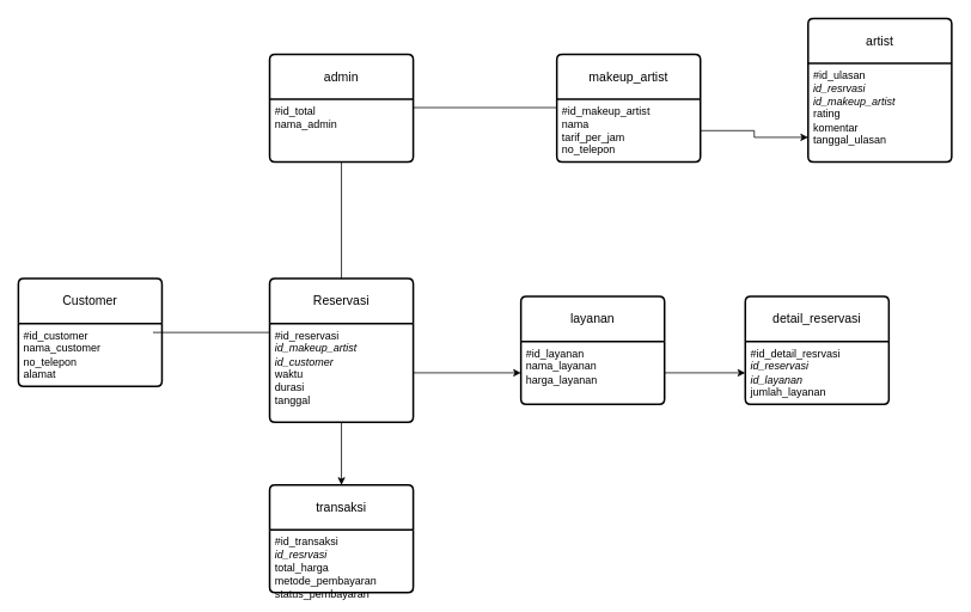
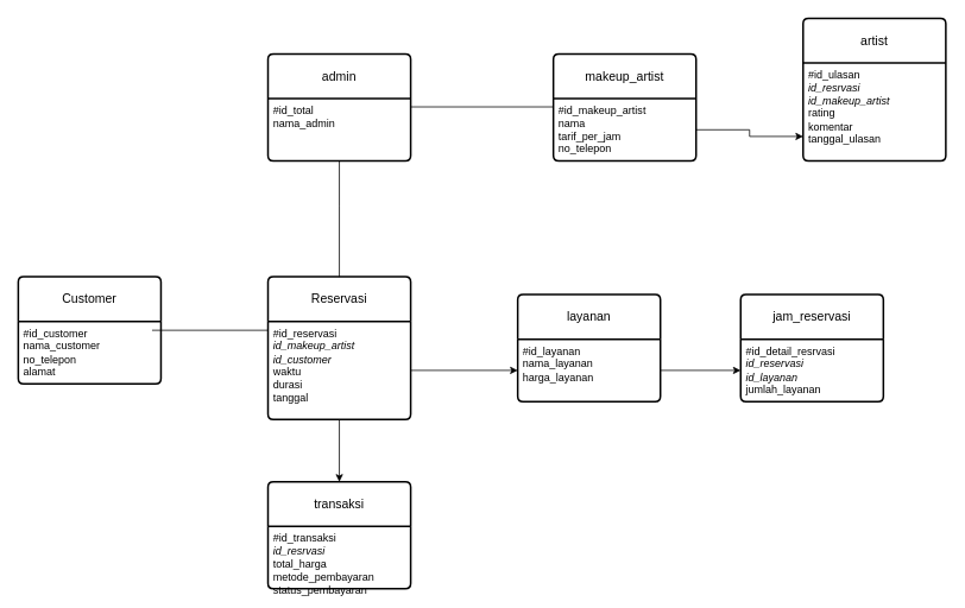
  <mxCell id="0" />
  <mxCell id="1" parent="0" />
  <mxCell id="2" value="Customer" style="swimlane;childLayout=stackLayout;horizontal=1;startSize=50;horizontalStack=0;rounded=1;fontSize=14;fontStyle=0;strokeWidth=2;resizeParent=0;resizeLast=1;shadow=0;dashed=0;align=center;arcSize=4;whiteSpace=wrap;html=1;" vertex="1" parent="1"><mxGeometry x="20" y="310" width="160" height="120" as="geometry" /></mxCell>
  <mxCell id="3" value="#id_customer&lt;div&gt;nama_customer&lt;/div&gt;&lt;div&gt;no_telepon&lt;/div&gt;&lt;div&gt;alamat&lt;/div&gt;" style="align=left;strokeColor=none;fillColor=none;spacingLeft=4;spacingRight=4;fontSize=12;verticalAlign=top;resizable=0;rotatable=0;part=1;html=1;whiteSpace=wrap;" vertex="1" parent="2"><mxGeometry y="50" width="160" height="70" as="geometry" /></mxCell>
  <mxCell id="4" value="Reservasi" style="swimlane;childLayout=stackLayout;horizontal=1;startSize=50;horizontalStack=0;rounded=1;fontSize=14;fontStyle=0;strokeWidth=2;resizeParent=0;resizeLast=1;shadow=0;dashed=0;align=center;arcSize=4;whiteSpace=wrap;html=1;" vertex="1" parent="1"><mxGeometry y="310" width="160" height="160" as="geometry" x="300" /></mxCell>
  <mxCell id="5" value="#id_reservasi&lt;div&gt;&lt;i&gt;id_makeup_artist&lt;/i&gt;&lt;/div&gt;&lt;div&gt;&lt;i&gt;id_customer&lt;/i&gt;&lt;/div&gt;&lt;div&gt;waktu&lt;/div&gt;&lt;div&gt;durasi&amp;nbsp;&lt;/div&gt;&lt;div&gt;tanggal&lt;/div&gt;" style="align=left;strokeColor=none;fillColor=none;spacingLeft=4;spacingRight=4;fontSize=12;verticalAlign=top;resizable=0;rotatable=0;part=1;html=1;whiteSpace=wrap;" vertex="1" parent="4"><mxGeometry y="50" width="160" height="110" as="geometry" /></mxCell>
  <mxCell id="6" value="makeup_artist" style="swimlane;childLayout=stackLayout;horizontal=1;startSize=50;horizontalStack=0;rounded=1;fontSize=14;fontStyle=0;strokeWidth=2;resizeParent=0;resizeLast=1;shadow=0;dashed=0;align=center;arcSize=4;whiteSpace=wrap;html=1;" vertex="1" parent="1"><mxGeometry x="620" y="60" width="160" height="120" as="geometry" /></mxCell>
  <mxCell id="7" value="#id_makeup_artist&lt;div&gt;nama&lt;/div&gt;&lt;div&gt;tarif_per_jam&lt;/div&gt;&lt;div&gt;no_telepon&lt;/div&gt;&lt;div&gt;&lt;br&gt;&lt;/div&gt;" style="align=left;strokeColor=none;fillColor=none;spacingLeft=4;spacingRight=4;fontSize=12;verticalAlign=top;resizable=0;rotatable=0;part=1;html=1;whiteSpace=wrap;" vertex="1" parent="6"><mxGeometry y="50" width="160" height="70" as="geometry" /></mxCell>
  <mxCell id="8" value="artist" style="swimlane;childLayout=stackLayout;horizontal=1;startSize=50;horizontalStack=0;rounded=1;fontSize=14;fontStyle=0;strokeWidth=2;resizeParent=0;resizeLast=1;shadow=0;dashed=0;align=center;arcSize=4;whiteSpace=wrap;html=1;" vertex="1" parent="1"><mxGeometry x="900" y="20" width="160" height="160" as="geometry" /></mxCell>
  <mxCell id="9" value="#id_ulasan&lt;div&gt;&lt;i&gt;id_resrvasi&lt;/i&gt;&lt;/div&gt;&lt;div&gt;&lt;i&gt;id_makeup_artist&lt;/i&gt;&lt;/div&gt;&lt;div&gt;rating&lt;/div&gt;&lt;div&gt;komentar&lt;/div&gt;&lt;div&gt;tanggal_ulasan&lt;/div&gt;" style="align=left;strokeColor=none;fillColor=none;spacingLeft=4;spacingRight=4;fontSize=12;verticalAlign=top;resizable=0;rotatable=0;part=1;html=1;whiteSpace=wrap;" vertex="1" parent="8"><mxGeometry y="50" width="160" height="110" as="geometry" /></mxCell>
  <mxCell id="10" value="transaksi" style="swimlane;childLayout=stackLayout;horizontal=1;startSize=50;horizontalStack=0;rounded=1;fontSize=14;fontStyle=0;strokeWidth=2;resizeParent=0;resizeLast=1;shadow=0;dashed=0;align=center;arcSize=4;whiteSpace=wrap;html=1;" vertex="1" parent="1"><mxGeometry y="540" width="160" height="120" as="geometry" x="300" /></mxCell>
  <mxCell id="11" value="#id_transaksi&lt;div&gt;&lt;i&gt;id_resrvasi&lt;/i&gt;&lt;/div&gt;&lt;div&gt;total_harga&lt;/div&gt;&lt;div&gt;metode_pembayaran&lt;/div&gt;&lt;div&gt;status_pembayaran&lt;/div&gt;" style="align=left;strokeColor=none;fillColor=none;spacingLeft=4;spacingRight=4;fontSize=12;verticalAlign=top;resizable=0;rotatable=0;part=1;html=1;whiteSpace=wrap;" vertex="1" parent="10"><mxGeometry y="50" width="160" height="70" as="geometry" /></mxCell>
- <mxCell id="12" value="detail_reservasi" style="swimlane;childLayout=stackLayout;horizontal=1;startSize=50;horizontalStack=0;rounded=1;fontSize=14;fontStyle=0;strokeWidth=2;resizeParent=0;resizeLast=1;shadow=0;dashed=0;align=center;arcSize=4;whiteSpace=wrap;html=1;" vertex="1" parent="1"><mxGeometry x="830" y="330" width="160" height="120" as="geometry" /></mxCell>
+ <mxCell id="12" value="jam_reservasi" style="swimlane;childLayout=stackLayout;horizontal=1;startSize=50;horizontalStack=0;rounded=1;fontSize=14;fontStyle=0;strokeWidth=2;resizeParent=0;resizeLast=1;shadow=0;dashed=0;align=center;arcSize=4;whiteSpace=wrap;html=1;" vertex="1" parent="1"><mxGeometry x="830" y="330" width="160" height="120" as="geometry" /></mxCell>
  <mxCell id="13" value="#id_detail_resrvasi&lt;div&gt;&lt;i&gt;id_reservasi&lt;/i&gt;&lt;/div&gt;&lt;div&gt;&lt;i&gt;id_layanan&lt;/i&gt;&lt;/div&gt;&lt;div&gt;jumlah_layanan&lt;/div&gt;" style="align=left;strokeColor=none;fillColor=none;spacingLeft=4;spacingRight=4;fontSize=12;verticalAlign=top;resizable=0;rotatable=0;part=1;html=1;whiteSpace=wrap;" vertex="1" parent="12"><mxGeometry y="50" width="160" height="70" as="geometry" /></mxCell>
  <mxCell id="14" value="layanan" style="swimlane;childLayout=stackLayout;horizontal=1;startSize=50;horizontalStack=0;rounded=1;fontSize=14;fontStyle=0;strokeWidth=2;resizeParent=0;resizeLast=1;shadow=0;dashed=0;align=center;arcSize=4;whiteSpace=wrap;html=1;" vertex="1" parent="1"><mxGeometry x="580" y="330" width="160" height="120" as="geometry" /></mxCell>
  <mxCell id="15" value="#id_layanan&lt;div&gt;nama_layanan&lt;/div&gt;&lt;div&gt;harga_layanan&lt;/div&gt;" style="align=left;strokeColor=none;fillColor=none;spacingLeft=4;spacingRight=4;fontSize=12;verticalAlign=top;resizable=0;rotatable=0;part=1;html=1;whiteSpace=wrap;" vertex="1" parent="14"><mxGeometry y="50" width="160" height="70" as="geometry" /></mxCell>
  <mxCell id="16" value="admin" style="swimlane;childLayout=stackLayout;horizontal=1;startSize=50;horizontalStack=0;rounded=1;fontSize=14;fontStyle=0;strokeWidth=2;resizeParent=0;resizeLast=1;shadow=0;dashed=0;align=center;arcSize=4;whiteSpace=wrap;html=1;" vertex="1" parent="1"><mxGeometry y="60" width="160" height="120" as="geometry" x="300" /></mxCell>
  <mxCell id="17" value="#id_total&lt;div&gt;nama_admin&lt;/div&gt;&lt;div&gt;&lt;br&gt;&lt;/div&gt;" style="align=left;strokeColor=none;fillColor=none;spacingLeft=4;spacingRight=4;fontSize=12;verticalAlign=top;resizable=0;rotatable=0;part=1;html=1;whiteSpace=wrap;" vertex="1" parent="16"><mxGeometry y="50" width="160" height="70" as="geometry" /></mxCell>
  <mxCell id="18" value="" style="line;strokeWidth=1;rotatable=0;dashed=0;labelPosition=right;align=left;verticalAlign=middle;spacingTop=0;spacingLeft=6;points=[];portConstraint=eastwest;" vertex="1" parent="1"><mxGeometry x="170" y="365" width="130" height="10" as="geometry" /></mxCell>
  <mxCell id="19" value="" style="endArrow=none;html=1;rounded=0;exitX=0.5;exitY=0;exitDx=0;exitDy=0;" edge="1" parent="1" source="4"><mxGeometry relative="1" as="geometry"><mxPoint x="890" y="380" as="sourcePoint" /><mxPoint x="380" y="180" as="targetPoint" /><Array as="points"><mxPoint x="380" y="230" /></Array></mxGeometry></mxCell>
  <mxCell id="20" value="" style="endArrow=none;html=1;rounded=0;" edge="1" parent="1"><mxGeometry relative="1" as="geometry"><mxPoint x="460" y="119.33" as="sourcePoint" /><mxPoint x="620" y="119.33" as="targetPoint" /></mxGeometry></mxCell>
  <mxCell id="21" style="edgeStyle=orthogonalEdgeStyle;rounded=0;orthogonalLoop=1;jettySize=auto;html=1;entryX=0;entryY=0.5;entryDx=0;entryDy=0;" edge="1" parent="1" source="5" target="15"><mxGeometry relative="1" as="geometry" /></mxCell>
  <mxCell id="22" style="edgeStyle=orthogonalEdgeStyle;rounded=0;orthogonalLoop=1;jettySize=auto;html=1;entryX=0;entryY=0.5;entryDx=0;entryDy=0;" edge="1" parent="1" source="15" target="13"><mxGeometry relative="1" as="geometry" /></mxCell>
  <mxCell id="23" style="edgeStyle=orthogonalEdgeStyle;rounded=0;orthogonalLoop=1;jettySize=auto;html=1;entryX=0;entryY=0.75;entryDx=0;entryDy=0;" edge="1" parent="1" source="7" target="9"><mxGeometry relative="1" as="geometry" /></mxCell>
  <mxCell id="24" style="edgeStyle=orthogonalEdgeStyle;rounded=0;orthogonalLoop=1;jettySize=auto;html=1;entryX=0.5;entryY=0;entryDx=0;entryDy=0;" edge="1" parent="1" source="5" target="10"><mxGeometry relative="1" as="geometry" /></mxCell>
